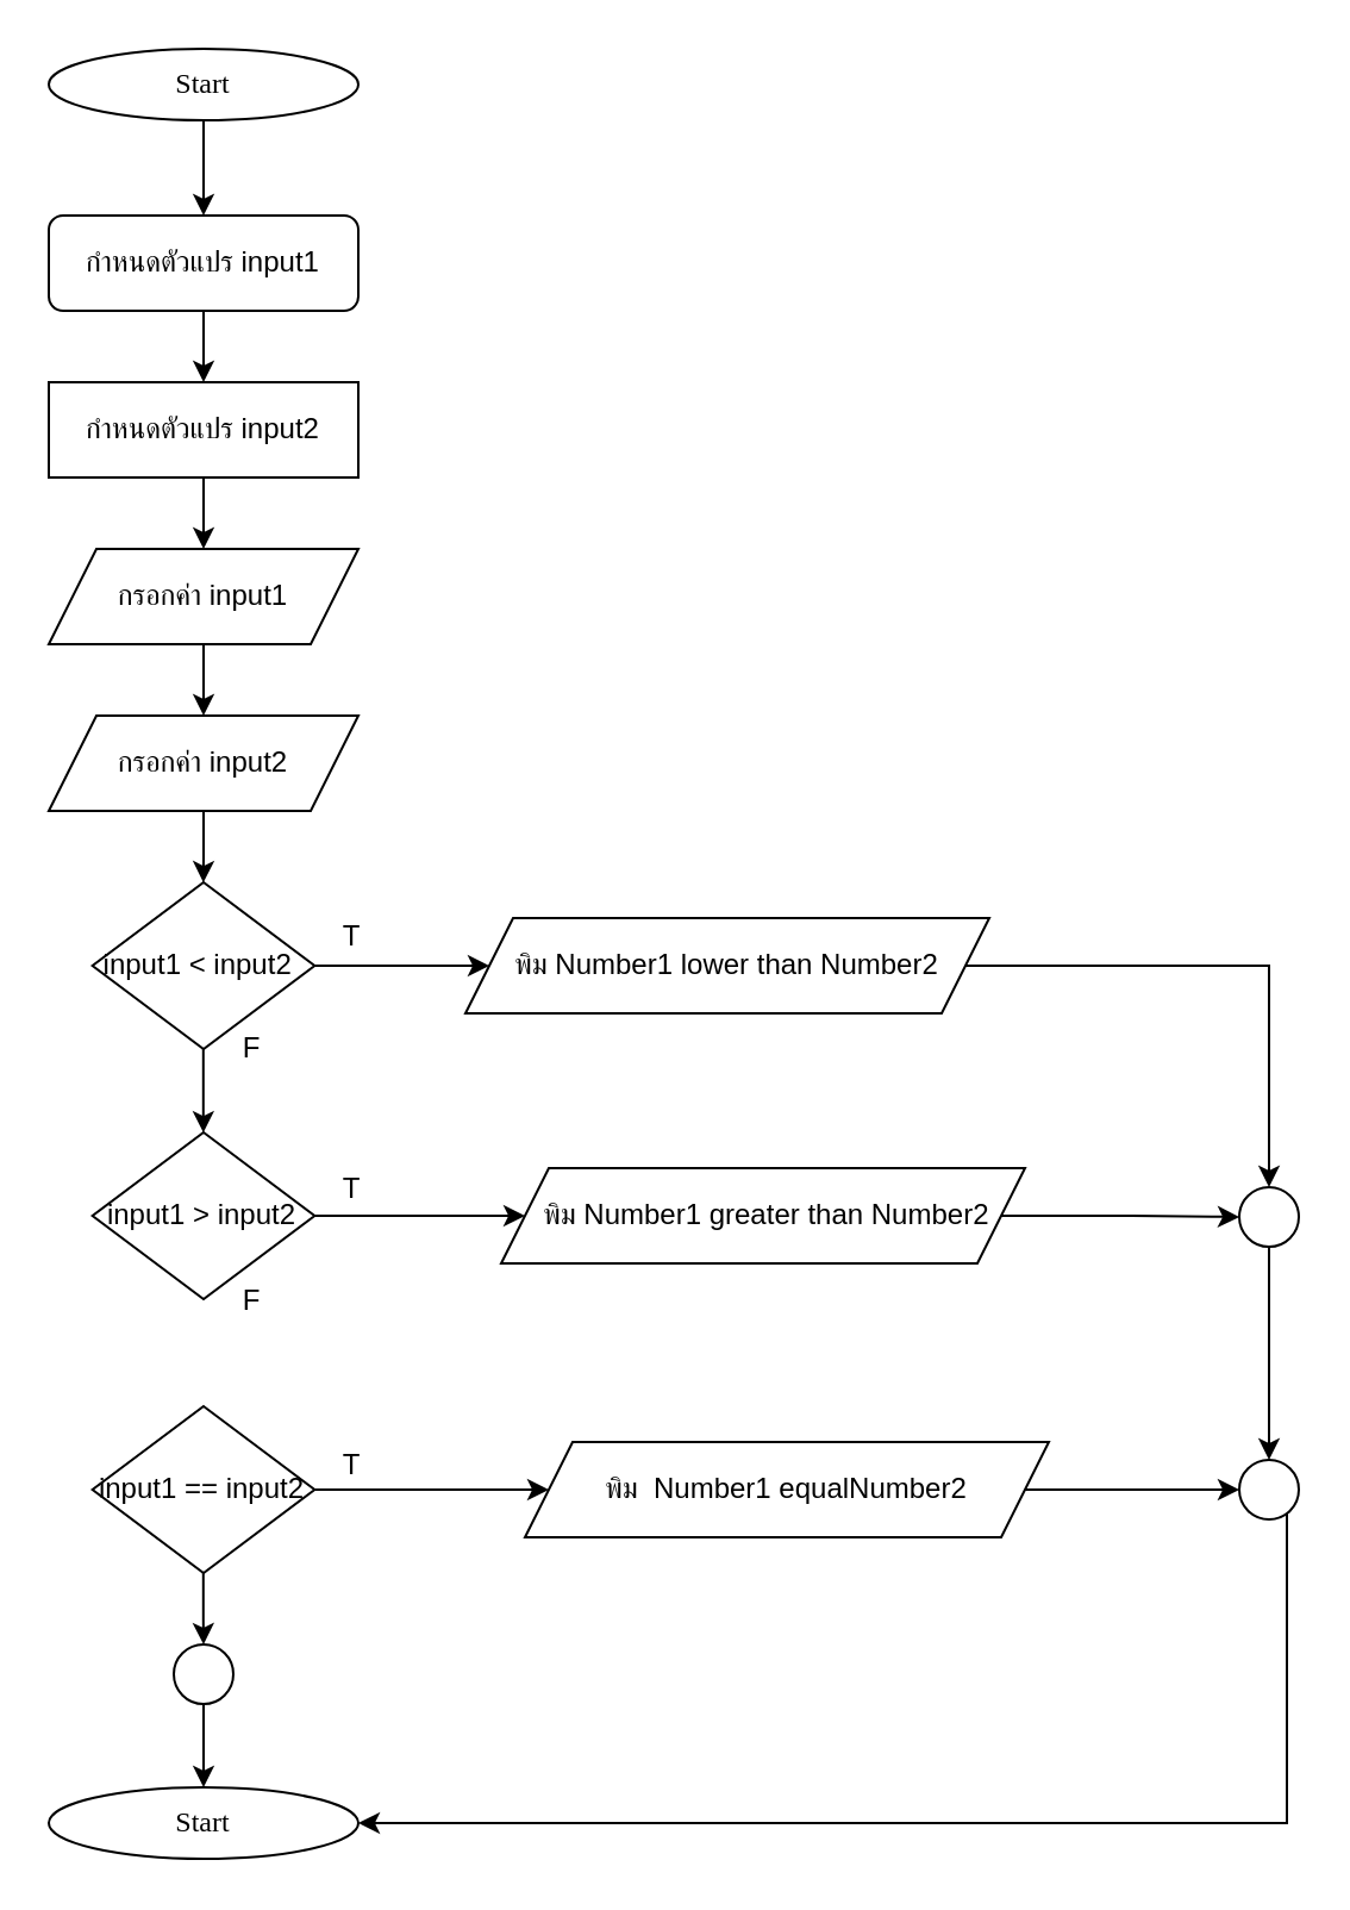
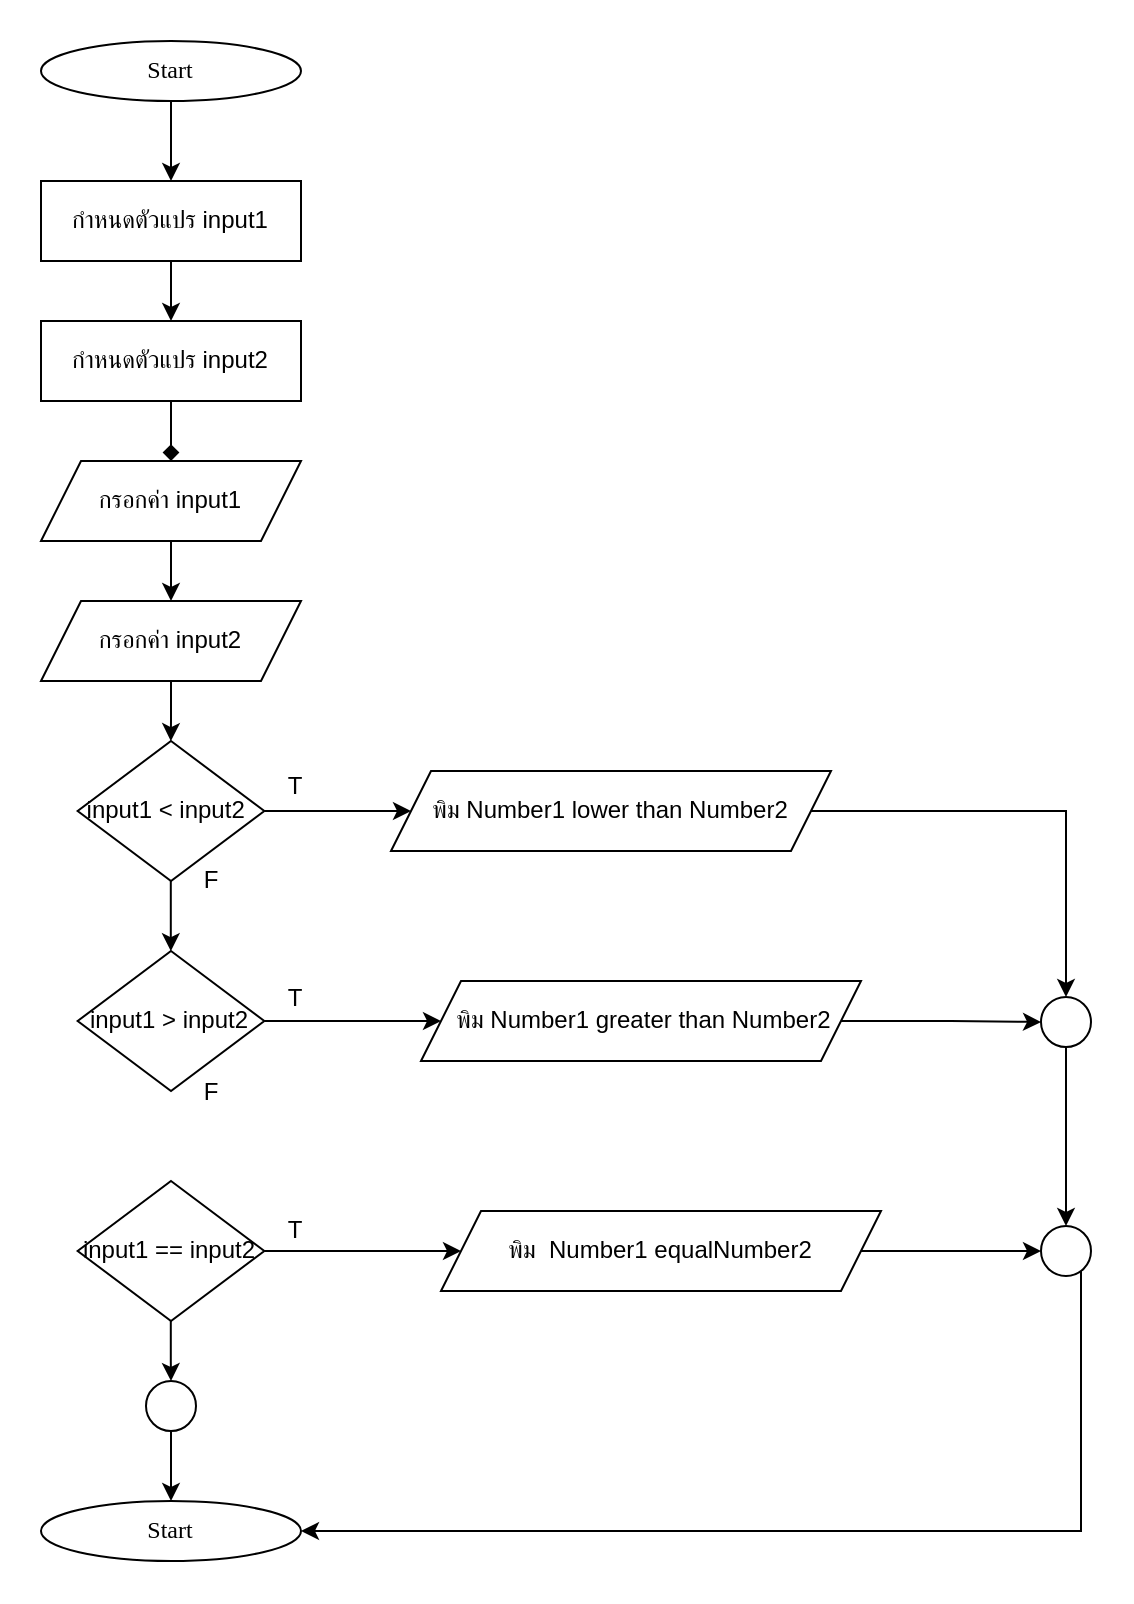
  <mxCell id="0" />
  <mxCell id="1" parent="0" />
  <mxCell id="2" style="edgeStyle=orthogonalEdgeStyle;rounded=0;orthogonalLoop=1;jettySize=auto;html=1;entryX=0.5;entryY=0;entryDx=0;entryDy=0;" edge="1" parent="1" source="3" target="5"><mxGeometry relative="1" as="geometry" /></mxCell>
  <mxCell id="3" value="&lt;font data-font-src=&quot;https://fonts.googleapis.com/css?family=Sarabun&quot; face=&quot;Sarabun&quot;&gt;Start&lt;/font&gt;" style="ellipse;whiteSpace=wrap;html=1;" vertex="1" parent="1"><mxGeometry x="20" y="20" width="130" height="30" as="geometry" /></mxCell>
  <mxCell id="4" value="" style="edgeStyle=orthogonalEdgeStyle;rounded=0;orthogonalLoop=1;jettySize=auto;html=1;" edge="1" parent="1" source="5" target="9"><mxGeometry relative="1" as="geometry" /></mxCell>
- <mxCell id="5" value="กำหนดตัวแปร input1" style="whiteSpace=wrap;html=1;rounded=1;" vertex="1" parent="1"><mxGeometry x="20" y="90" width="130" height="40" as="geometry" /></mxCell>
+ <mxCell id="5" value="กำหนดตัวแปร input1" style="rounded=0;whiteSpace=wrap;html=1;" vertex="1" parent="1"><mxGeometry x="20" y="90" width="130" height="40" as="geometry" /></mxCell>
  <mxCell id="6" value="" style="edgeStyle=orthogonalEdgeStyle;rounded=0;orthogonalLoop=1;jettySize=auto;html=1;" edge="1" parent="1" source="7" target="11"><mxGeometry relative="1" as="geometry" /></mxCell>
  <mxCell id="7" value="กรอกค่า input1" style="shape=parallelogram;perimeter=parallelogramPerimeter;whiteSpace=wrap;html=1;fixedSize=1;" vertex="1" parent="1"><mxGeometry x="20" y="230" width="130" height="40" as="geometry" /></mxCell>
- <mxCell id="8" value="" style="edgeStyle=orthogonalEdgeStyle;rounded=0;orthogonalLoop=1;jettySize=auto;html=1;" edge="1" parent="1" source="9" target="7"><mxGeometry relative="1" as="geometry" /></mxCell>
+ <mxCell id="8" value="" style="edgeStyle=orthogonalEdgeStyle;rounded=0;orthogonalLoop=1;jettySize=auto;html=1;endArrow=diamond;" edge="1" parent="1" source="9" target="7"><mxGeometry relative="1" as="geometry" /></mxCell>
  <mxCell id="9" value="กำหนดตัวแปร input2" style="rounded=0;whiteSpace=wrap;html=1;" vertex="1" parent="1"><mxGeometry x="20" y="160" width="130" height="40" as="geometry" /></mxCell>
  <mxCell id="10" value="" style="edgeStyle=orthogonalEdgeStyle;rounded=0;orthogonalLoop=1;jettySize=auto;html=1;" edge="1" parent="1" source="11" target="14"><mxGeometry relative="1" as="geometry" /></mxCell>
  <mxCell id="11" value="กรอกค่า input2" style="shape=parallelogram;perimeter=parallelogramPerimeter;whiteSpace=wrap;html=1;fixedSize=1;" vertex="1" parent="1"><mxGeometry x="20" y="300" width="130" height="40" as="geometry" /></mxCell>
  <mxCell id="12" value="" style="edgeStyle=orthogonalEdgeStyle;rounded=0;orthogonalLoop=1;jettySize=auto;html=1;" edge="1" parent="1" source="14" target="18"><mxGeometry relative="1" as="geometry" /></mxCell>
  <mxCell id="13" value="" style="edgeStyle=orthogonalEdgeStyle;rounded=0;orthogonalLoop=1;jettySize=auto;html=1;" edge="1" parent="1" source="14" target="16"><mxGeometry relative="1" as="geometry" /></mxCell>
  <mxCell id="14" value="input1 &amp;lt; input2&amp;nbsp;" style="rhombus;whiteSpace=wrap;html=1;" vertex="1" parent="1"><mxGeometry x="38.33" y="370" width="93.33" height="70" as="geometry" /></mxCell>
  <mxCell id="15" style="edgeStyle=orthogonalEdgeStyle;rounded=0;orthogonalLoop=1;jettySize=auto;html=1;entryX=0.5;entryY=0;entryDx=0;entryDy=0;" edge="1" parent="1" source="16" target="28"><mxGeometry relative="1" as="geometry" /></mxCell>
  <mxCell id="16" value="พิม Number1 lower than Number2" style="shape=parallelogram;perimeter=parallelogramPerimeter;whiteSpace=wrap;html=1;fixedSize=1;" vertex="1" parent="1"><mxGeometry x="195" y="385" width="220" height="40" as="geometry" /></mxCell>
  <mxCell id="17" value="" style="edgeStyle=orthogonalEdgeStyle;rounded=0;orthogonalLoop=1;jettySize=auto;html=1;" edge="1" parent="1" source="18" target="20"><mxGeometry relative="1" as="geometry" /></mxCell>
  <mxCell id="18" value="input1 &amp;gt; input2" style="rhombus;whiteSpace=wrap;html=1;" vertex="1" parent="1"><mxGeometry x="38.33" y="475" width="93.33" height="70" as="geometry" /></mxCell>
  <mxCell id="19" value="" style="edgeStyle=orthogonalEdgeStyle;rounded=0;orthogonalLoop=1;jettySize=auto;html=1;" edge="1" parent="1" source="20" target="28"><mxGeometry relative="1" as="geometry" /></mxCell>
  <mxCell id="20" value="&amp;nbsp;พิม&amp;nbsp;Number1 greater than Number2" style="shape=parallelogram;perimeter=parallelogramPerimeter;whiteSpace=wrap;html=1;fixedSize=1;" vertex="1" parent="1"><mxGeometry x="210" y="490" width="220" height="40" as="geometry" /></mxCell>
  <mxCell id="21" value="" style="edgeStyle=orthogonalEdgeStyle;rounded=0;orthogonalLoop=1;jettySize=auto;html=1;" edge="1" parent="1" source="23" target="25"><mxGeometry relative="1" as="geometry" /></mxCell>
  <mxCell id="22" value="" style="edgeStyle=orthogonalEdgeStyle;rounded=0;orthogonalLoop=1;jettySize=auto;html=1;" edge="1" parent="1" source="23" target="37"><mxGeometry relative="1" as="geometry" /></mxCell>
  <mxCell id="23" value="input1 == input2" style="rhombus;whiteSpace=wrap;html=1;" vertex="1" parent="1"><mxGeometry x="38.33" y="590" width="93.33" height="70" as="geometry" /></mxCell>
  <mxCell id="24" value="" style="edgeStyle=orthogonalEdgeStyle;rounded=0;orthogonalLoop=1;jettySize=auto;html=1;" edge="1" parent="1" source="25" target="30"><mxGeometry relative="1" as="geometry" /></mxCell>
  <mxCell id="25" value="พิม&amp;nbsp; Number1 equalNumber2" style="shape=parallelogram;perimeter=parallelogramPerimeter;whiteSpace=wrap;html=1;fixedSize=1;" vertex="1" parent="1"><mxGeometry x="220" y="605" width="220" height="40" as="geometry" /></mxCell>
  <mxCell id="26" value="&lt;font data-font-src=&quot;https://fonts.googleapis.com/css?family=Sarabun&quot; face=&quot;Sarabun&quot;&gt;Start&lt;/font&gt;" style="ellipse;whiteSpace=wrap;html=1;" vertex="1" parent="1"><mxGeometry x="20" y="750" width="130" height="30" as="geometry" /></mxCell>
  <mxCell id="27" value="" style="edgeStyle=orthogonalEdgeStyle;rounded=0;orthogonalLoop=1;jettySize=auto;html=1;" edge="1" parent="1" source="28" target="30"><mxGeometry relative="1" as="geometry" /></mxCell>
  <mxCell id="28" value="" style="ellipse;whiteSpace=wrap;html=1;aspect=fixed;" vertex="1" parent="1"><mxGeometry x="520" y="498" width="25" height="25" as="geometry" /></mxCell>
  <mxCell id="29" style="edgeStyle=orthogonalEdgeStyle;rounded=0;orthogonalLoop=1;jettySize=auto;html=1;entryX=1;entryY=0.5;entryDx=0;entryDy=0;" edge="1" parent="1" source="30" target="26"><mxGeometry relative="1" as="geometry"><Array as="points"><mxPoint x="540" y="765" /></Array></mxGeometry></mxCell>
  <mxCell id="30" value="" style="ellipse;whiteSpace=wrap;html=1;aspect=fixed;" vertex="1" parent="1"><mxGeometry x="520" y="612.5" width="25" height="25" as="geometry" /></mxCell>
  <mxCell id="31" value="T" style="text;html=1;align=center;verticalAlign=middle;resizable=0;points=[];autosize=1;strokeColor=none;fillColor=none;" vertex="1" parent="1"><mxGeometry x="131.66" y="378" width="30" height="30" as="geometry" /></mxCell>
  <mxCell id="32" value="F" style="text;html=1;align=center;verticalAlign=middle;resizable=0;points=[];autosize=1;strokeColor=none;fillColor=none;" vertex="1" parent="1"><mxGeometry x="90" y="425" width="30" height="30" as="geometry" /></mxCell>
  <mxCell id="33" value="F" style="text;html=1;align=center;verticalAlign=middle;resizable=0;points=[];autosize=1;strokeColor=none;fillColor=none;" vertex="1" parent="1"><mxGeometry x="90" y="531" width="30" height="30" as="geometry" /></mxCell>
  <mxCell id="34" value="T" style="text;html=1;align=center;verticalAlign=middle;resizable=0;points=[];autosize=1;strokeColor=none;fillColor=none;" vertex="1" parent="1"><mxGeometry x="131.66" y="484" width="30" height="30" as="geometry" /></mxCell>
  <mxCell id="35" value="T" style="text;html=1;align=center;verticalAlign=middle;resizable=0;points=[];autosize=1;strokeColor=none;fillColor=none;" vertex="1" parent="1"><mxGeometry x="131.66" y="600" width="30" height="30" as="geometry" /></mxCell>
  <mxCell id="36" value="" style="edgeStyle=orthogonalEdgeStyle;rounded=0;orthogonalLoop=1;jettySize=auto;html=1;" edge="1" parent="1" source="37" target="26"><mxGeometry relative="1" as="geometry" /></mxCell>
  <mxCell id="37" value="" style="ellipse;whiteSpace=wrap;html=1;aspect=fixed;" vertex="1" parent="1"><mxGeometry x="72.5" y="690" width="25" height="25" as="geometry" /></mxCell>
